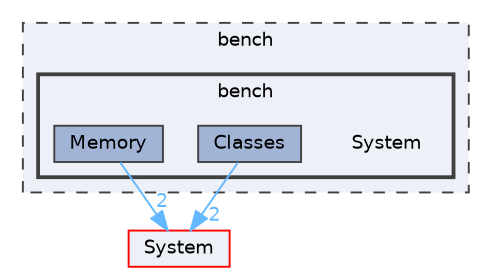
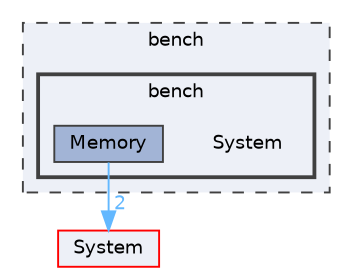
  digraph {
    compound=true
    node [fontname=Helvetica fontsize=10 shape=box color=grey25 fillcolor="#a2b4d6" style=filled]
    edge [color=steelblue1 fontcolor=steelblue1 fontname=Helvetica fontsize=10 headlabel=2 labeldistance=1.5 labelfontname=Helvetica labelfontsize=10]
    n1 [height=0.2 label=System shape=plaintext width=0.4 color="" fillcolor="" style=""]
-   n2 [height=0.2 label=Classes width=0.4]
    n3 [height=0.2 label=Memory width=0.4]
    n4 [color=red fillcolor="#edf0f7" height=0.2 label=System width=0.4]
    subgraph cluster_1 {
      bgcolor="#edf0f7"
      fontname=Helvetica
      fontsize=10
      label=bench
      pencolor=grey25
      style="filled,dashed"
      subgraph cluster_2 {
        bgcolor="#edf0f7"
        fontname=Helvetica
        fontsize=10
        pencolor=grey25
        style="filled,bold"
        n1
-       n2
        n3
      }
    }
-   n2 -> n4
    n3 -> n4
  }
